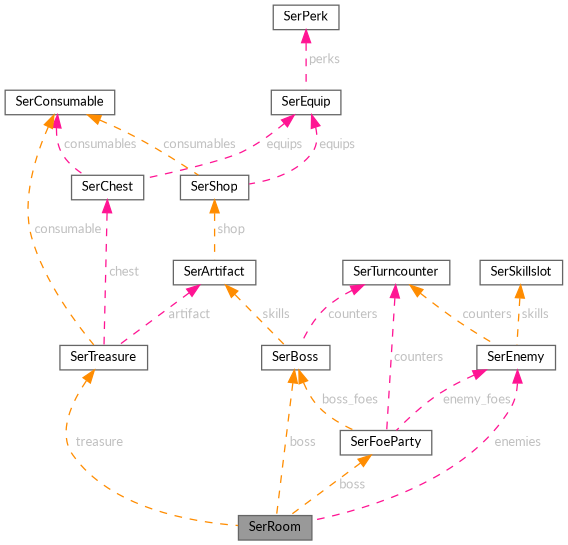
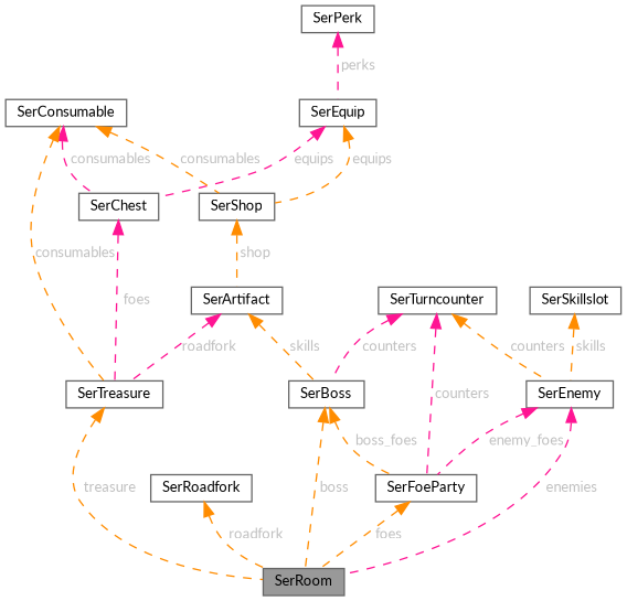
  digraph {
    fontname=Lato
    node [color=gray40 fillcolor=white fontname=Lato fontsize=10 shape=box style=filled]
    edge [color=darkorange dir=back fontcolor=grey fontname=Lato fontsize=10 labelfontname=Helvetica labelfontsize=10 style=dashed]
    n1 [fillcolor=grey60 fontcolor=black height=0.2 label=SerRoom width=0.4]
    n2 [height=0.2 label=SerShop width=0.4]
    n3 [height=0.2 label=SerArtifact width=0.4]
    n4 [height=0.2 label=SerEquip width=0.4]
    n5 [height=0.2 label=SerChest width=0.4]
    n6 [height=0.2 label=SerTreasure width=0.4]
    n7 [height=0.2 label=SerPerk width=0.4]
    n8 [height=0.2 label=SerConsumable width=0.4]
+   n9 [height=0.2 label=SerRoadfork width=0.4]
    n10 [height=0.2 label=SerBoss width=0.4]
    n11 [height=0.2 label=SerFoeParty width=0.4]
    n12 [height=0.2 label=SerSkillslot width=0.4]
    n13 [height=0.2 label=SerEnemy width=0.4]
    n14 [height=0.2 label=SerTurncounter width=0.4]
    n2 -> n3 [label=" shop"]
-   n3 -> n6 [color=deeppink label=" artifact"]
+   n3 -> n6 [color=deeppink label=" roadfork"]
    n3 -> n10 [label=" skills"]
-   n4 -> n2 [color=deeppink label=" equips"]
+   n4 -> n2 [label=" equips"]
    n4 -> n5 [color=deeppink label=" equips"]
-   n5 -> n6 [color=deeppink label=" chest"]
+   n5 -> n6 [color=deeppink label=" foes"]
    n6 -> n1 [label=" treasure"]
    n7 -> n4 [color=deeppink label=" perks"]
    n8 -> n2 [label=" consumables"]
    n8 -> n5 [color=deeppink label=" consumables"]
-   n8 -> n6 [label=" consumable"]
+   n8 -> n6 [label=" consumables"]
+   n9 -> n1 [label=" roadfork"]
    n10 -> n1 [label=" boss"]
    n10 -> n11 [label=" boss_foes"]
-   n11 -> n1 [label=" boss"]
+   n11 -> n1 [label=" foes"]
    n12 -> n13 [label=" skills"]
    n13 -> n1 [color=deeppink label=" enemies"]
    n13 -> n11 [color=deeppink label=" enemy_foes"]
    n14 -> n10 [color=deeppink label=" counters"]
    n14 -> n11 [color=deeppink label=" counters"]
    n14 -> n13 [label=" counters"]
  }
